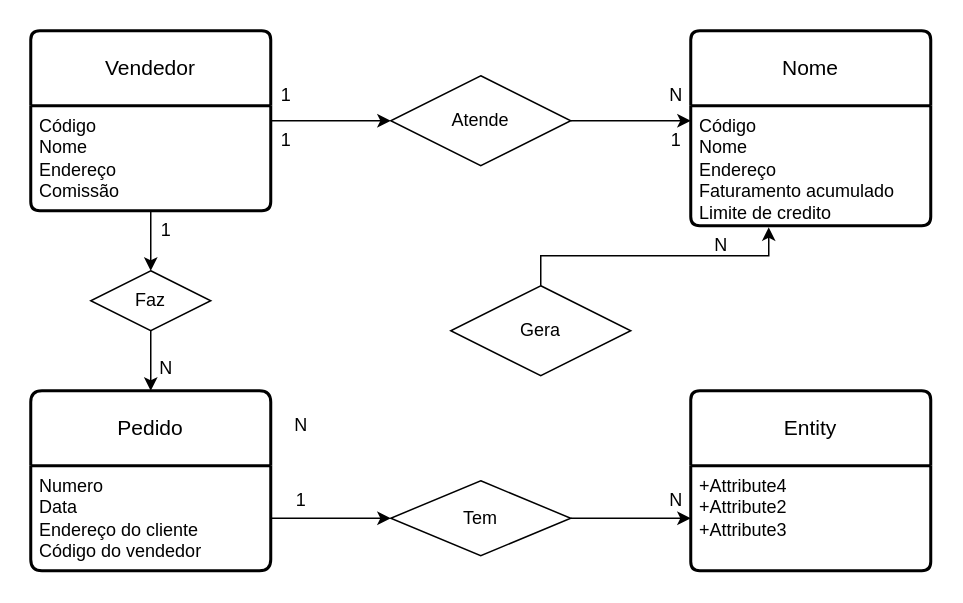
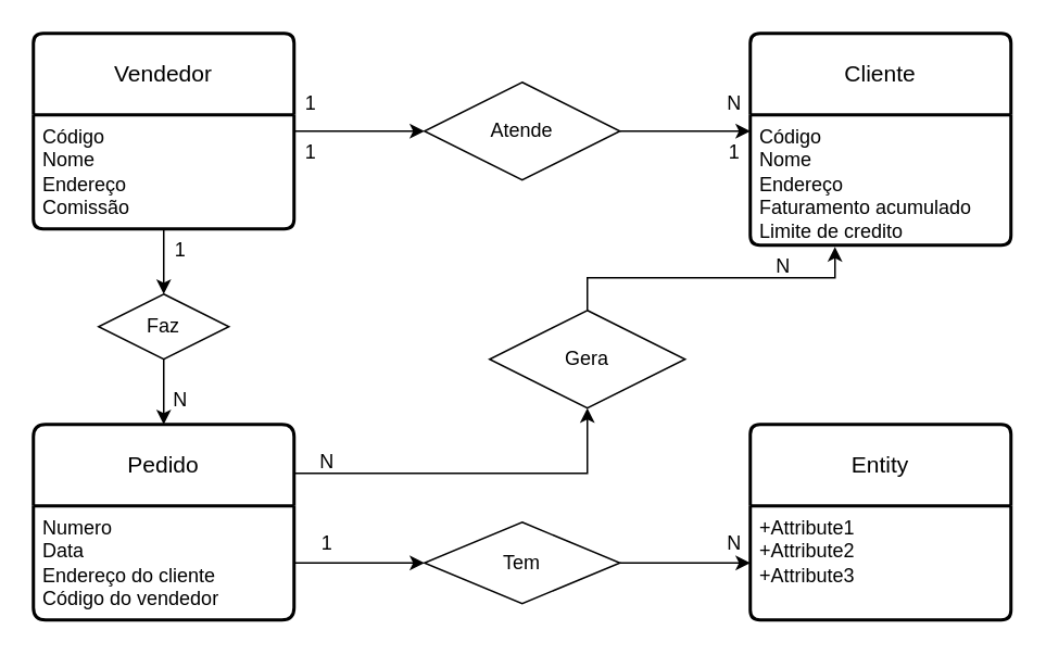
  <mxCell id="0" />
  <mxCell id="1" parent="0" />
  <mxCell id="2" style="edgeStyle=orthogonalEdgeStyle;rounded=0;orthogonalLoop=1;jettySize=auto;html=1;exitX=1;exitY=0.5;exitDx=0;exitDy=0;" edge="1" parent="1" source="3"><mxGeometry relative="1" as="geometry"><mxPoint x="260" y="80" as="targetPoint" /></mxGeometry></mxCell>
  <mxCell id="3" value="Vendedor" style="swimlane;childLayout=stackLayout;horizontal=1;startSize=50;horizontalStack=0;rounded=1;fontSize=14;fontStyle=0;strokeWidth=2;resizeParent=0;resizeLast=1;shadow=0;dashed=0;align=center;arcSize=4;whiteSpace=wrap;html=1;" vertex="1" parent="1"><mxGeometry x="20" y="20" width="160" height="120" as="geometry" /></mxCell>
  <mxCell id="4" value="&lt;div&gt;Código&lt;/div&gt;&lt;div&gt;Nome&lt;/div&gt;&lt;div&gt;Endereço&lt;/div&gt;&lt;div&gt;Comissão&lt;br&gt;&lt;/div&gt;" style="align=left;strokeColor=none;fillColor=none;spacingLeft=4;fontSize=12;verticalAlign=top;resizable=0;rotatable=0;part=1;html=1;" vertex="1" parent="3"><mxGeometry y="50" width="160" height="70" as="geometry" /></mxCell>
  <mxCell id="5" style="edgeStyle=orthogonalEdgeStyle;rounded=0;orthogonalLoop=1;jettySize=auto;html=1;exitX=1;exitY=0.5;exitDx=0;exitDy=0;" edge="1" parent="1" source="6"><mxGeometry relative="1" as="geometry"><mxPoint x="460" y="80" as="targetPoint" /></mxGeometry></mxCell>
  <mxCell id="6" value="Atende" style="shape=rhombus;perimeter=rhombusPerimeter;whiteSpace=wrap;html=1;align=center;" vertex="1" parent="1"><mxGeometry x="260" y="50" width="120" height="60" as="geometry" /></mxCell>
- <mxCell id="7" value="Nome" style="swimlane;childLayout=stackLayout;horizontal=1;startSize=50;horizontalStack=0;rounded=1;fontSize=14;fontStyle=0;strokeWidth=2;resizeParent=0;resizeLast=1;shadow=0;dashed=0;align=center;arcSize=4;whiteSpace=wrap;html=1;" vertex="1" parent="1"><mxGeometry x="460" y="20" width="160" height="130" as="geometry" /></mxCell>
+ <mxCell id="7" value="Cliente" style="swimlane;childLayout=stackLayout;horizontal=1;startSize=50;horizontalStack=0;rounded=1;fontSize=14;fontStyle=0;strokeWidth=2;resizeParent=0;resizeLast=1;shadow=0;dashed=0;align=center;arcSize=4;whiteSpace=wrap;html=1;" vertex="1" parent="1"><mxGeometry x="460" y="20" width="160" height="130" as="geometry" /></mxCell>
  <mxCell id="8" value="&lt;div&gt;Código&lt;/div&gt;&lt;div&gt;Nome&lt;/div&gt;&lt;div&gt;Endereço&lt;/div&gt;&lt;div&gt;Faturamento acumulado&lt;/div&gt;&lt;div&gt;Limite de credito&lt;br&gt;&lt;/div&gt;" style="align=left;strokeColor=none;fillColor=none;spacingLeft=4;fontSize=12;verticalAlign=top;resizable=0;rotatable=0;part=1;html=1;" vertex="1" parent="7"><mxGeometry y="50" width="160" height="80" as="geometry" /></mxCell>
  <mxCell id="9" style="edgeStyle=orthogonalEdgeStyle;rounded=0;orthogonalLoop=1;jettySize=auto;html=1;exitX=0.5;exitY=1;exitDx=0;exitDy=0;" edge="1" parent="1" source="4"><mxGeometry relative="1" as="geometry"><mxPoint x="100" y="180" as="targetPoint" /></mxGeometry></mxCell>
  <mxCell id="10" style="edgeStyle=orthogonalEdgeStyle;rounded=0;orthogonalLoop=1;jettySize=auto;html=1;exitX=0.5;exitY=1;exitDx=0;exitDy=0;" edge="1" parent="1" source="11"><mxGeometry relative="1" as="geometry"><mxPoint x="100" y="260" as="targetPoint" /></mxGeometry></mxCell>
  <mxCell id="11" value="Faz" style="shape=rhombus;perimeter=rhombusPerimeter;whiteSpace=wrap;html=1;align=center;" vertex="1" parent="1"><mxGeometry x="60" y="180" width="80" height="40" as="geometry" /></mxCell>
+ <mxCell id="12" style="edgeStyle=orthogonalEdgeStyle;rounded=0;orthogonalLoop=1;jettySize=auto;html=1;exitX=1;exitY=0.25;exitDx=0;exitDy=0;entryX=0.5;entryY=1;entryDx=0;entryDy=0;" edge="1" parent="1" source="13" target="21"><mxGeometry relative="1" as="geometry" /></mxCell>
  <mxCell id="13" value="Pedido" style="swimlane;childLayout=stackLayout;horizontal=1;startSize=50;horizontalStack=0;rounded=1;fontSize=14;fontStyle=0;strokeWidth=2;resizeParent=0;resizeLast=1;shadow=0;dashed=0;align=center;arcSize=5;whiteSpace=wrap;html=1;" vertex="1" parent="1"><mxGeometry x="20" y="260" width="160" height="120" as="geometry" /></mxCell>
  <mxCell id="14" value="&lt;div&gt;Numero&lt;/div&gt;&lt;div&gt;Data&lt;/div&gt;&lt;div&gt;Endereço do cliente&lt;/div&gt;&lt;div&gt;Código do vendedor&lt;br&gt;&lt;/div&gt;" style="align=left;strokeColor=none;fillColor=none;spacingLeft=4;fontSize=12;verticalAlign=top;resizable=0;rotatable=0;part=1;html=1;" vertex="1" parent="13"><mxGeometry y="50" width="160" height="70" as="geometry" /></mxCell>
  <mxCell id="15" value="Entity" style="swimlane;childLayout=stackLayout;horizontal=1;startSize=50;horizontalStack=0;rounded=1;fontSize=14;fontStyle=0;strokeWidth=2;resizeParent=0;resizeLast=1;shadow=0;dashed=0;align=center;arcSize=4;whiteSpace=wrap;html=1;" vertex="1" parent="1"><mxGeometry x="460" y="260" width="160" height="120" as="geometry" /></mxCell>
- <mxCell id="16" value="+Attribute4&#10;+Attribute2&#10;+Attribute3" style="align=left;strokeColor=none;fillColor=none;spacingLeft=4;fontSize=12;verticalAlign=top;resizable=0;rotatable=0;part=1;html=1;" vertex="1" parent="15"><mxGeometry y="50" width="160" height="70" as="geometry" /></mxCell>
+ <mxCell id="16" value="+Attribute1&#10;+Attribute2&#10;+Attribute3" style="align=left;strokeColor=none;fillColor=none;spacingLeft=4;fontSize=12;verticalAlign=top;resizable=0;rotatable=0;part=1;html=1;" vertex="1" parent="15"><mxGeometry y="50" width="160" height="70" as="geometry" /></mxCell>
  <mxCell id="17" style="edgeStyle=orthogonalEdgeStyle;rounded=0;orthogonalLoop=1;jettySize=auto;html=1;exitX=1;exitY=0.5;exitDx=0;exitDy=0;" edge="1" parent="1" source="14"><mxGeometry relative="1" as="geometry"><mxPoint x="260" y="345" as="targetPoint" /></mxGeometry></mxCell>
  <mxCell id="18" style="edgeStyle=orthogonalEdgeStyle;rounded=0;orthogonalLoop=1;jettySize=auto;html=1;exitX=1;exitY=0.5;exitDx=0;exitDy=0;entryX=0;entryY=0.5;entryDx=0;entryDy=0;" edge="1" parent="1" source="19" target="16"><mxGeometry relative="1" as="geometry"><mxPoint x="450" y="345" as="targetPoint" /></mxGeometry></mxCell>
  <mxCell id="19" value="Tem" style="shape=rhombus;perimeter=rhombusPerimeter;whiteSpace=wrap;html=1;align=center;" vertex="1" parent="1"><mxGeometry x="260" y="320" width="120" height="50" as="geometry" /></mxCell>
  <mxCell id="20" style="edgeStyle=orthogonalEdgeStyle;rounded=0;orthogonalLoop=1;jettySize=auto;html=1;exitX=0.5;exitY=0;exitDx=0;exitDy=0;entryX=0.325;entryY=1.013;entryDx=0;entryDy=0;entryPerimeter=0;" edge="1" parent="1" source="21" target="8"><mxGeometry relative="1" as="geometry" /></mxCell>
  <mxCell id="21" value="Gera" style="shape=rhombus;perimeter=rhombusPerimeter;whiteSpace=wrap;html=1;align=center;" vertex="1" parent="1"><mxGeometry x="300" y="190" width="120" height="60" as="geometry" /></mxCell>
  <mxCell id="22" value="1" style="text;html=1;align=center;verticalAlign=middle;resizable=0;points=[];autosize=1;strokeColor=none;fillColor=none;" vertex="1" parent="1"><mxGeometry x="175" y="48" width="30" height="30" as="geometry" /></mxCell>
  <mxCell id="23" value="1" style="text;html=1;align=center;verticalAlign=middle;resizable=0;points=[];autosize=1;strokeColor=none;fillColor=none;" vertex="1" parent="1"><mxGeometry x="175" y="78" width="30" height="30" as="geometry" /></mxCell>
  <mxCell id="24" value="N" style="text;html=1;align=center;verticalAlign=middle;resizable=0;points=[];autosize=1;strokeColor=none;fillColor=none;" vertex="1" parent="1"><mxGeometry x="435" y="48" width="30" height="30" as="geometry" /></mxCell>
  <mxCell id="25" value="1" style="text;html=1;align=center;verticalAlign=middle;resizable=0;points=[];autosize=1;strokeColor=none;fillColor=none;" vertex="1" parent="1"><mxGeometry x="435" y="78" width="30" height="30" as="geometry" /></mxCell>
  <mxCell id="26" value="1" style="text;html=1;align=center;verticalAlign=middle;resizable=0;points=[];autosize=1;strokeColor=none;fillColor=none;" vertex="1" parent="1"><mxGeometry x="95" y="138" width="30" height="30" as="geometry" /></mxCell>
  <mxCell id="27" value="N" style="text;html=1;align=center;verticalAlign=middle;resizable=0;points=[];autosize=1;strokeColor=none;fillColor=none;" vertex="1" parent="1"><mxGeometry x="95" y="230" width="30" height="30" as="geometry" /></mxCell>
  <mxCell id="28" value="1" style="text;html=1;align=center;verticalAlign=middle;resizable=0;points=[];autosize=1;strokeColor=none;fillColor=none;" vertex="1" parent="1"><mxGeometry x="185" y="318" width="30" height="30" as="geometry" /></mxCell>
  <mxCell id="29" value="N" style="text;html=1;align=center;verticalAlign=middle;resizable=0;points=[];autosize=1;strokeColor=none;fillColor=none;" vertex="1" parent="1"><mxGeometry x="435" y="318" width="30" height="30" as="geometry" /></mxCell>
  <mxCell id="30" value="N" style="text;html=1;align=center;verticalAlign=middle;resizable=0;points=[];autosize=1;strokeColor=none;fillColor=none;" vertex="1" parent="1"><mxGeometry x="185" y="268" width="30" height="30" as="geometry" /></mxCell>
  <mxCell id="31" value="N" style="text;html=1;align=center;verticalAlign=middle;resizable=0;points=[];autosize=1;strokeColor=none;fillColor=none;" vertex="1" parent="1"><mxGeometry x="465" y="148" width="30" height="30" as="geometry" /></mxCell>
